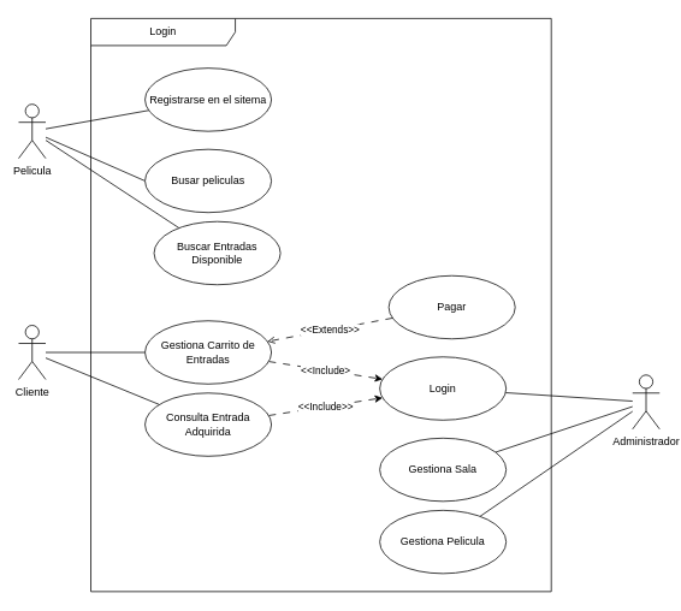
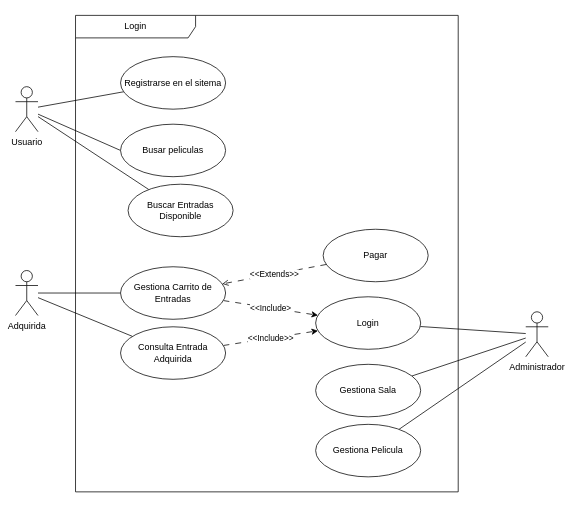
  <mxCell id="0" />
  <mxCell id="1" parent="0" />
  <mxCell id="2" style="rounded=0;orthogonalLoop=1;jettySize=auto;html=1;endArrow=none;endFill=0;" edge="1" parent="1" source="5" target="13"><mxGeometry relative="1" as="geometry" /></mxCell>
  <mxCell id="3" style="rounded=0;orthogonalLoop=1;jettySize=auto;html=1;entryX=0;entryY=0.5;entryDx=0;entryDy=0;endArrow=none;endFill=0;" edge="1" parent="1" source="5" target="14"><mxGeometry relative="1" as="geometry" /></mxCell>
  <mxCell id="4" style="rounded=0;orthogonalLoop=1;jettySize=auto;html=1;endArrow=none;endFill=0;" edge="1" parent="1" source="5" target="15"><mxGeometry relative="1" as="geometry" /></mxCell>
- <mxCell id="5" value="Pelicula" style="shape=umlActor;verticalLabelPosition=bottom;verticalAlign=top;html=1;outlineConnect=0;" vertex="1" parent="1"><mxGeometry x="20" y="115" width="30" height="60" as="geometry" /></mxCell>
- <mxCell id="6" value="Cliente" style="shape=umlActor;verticalLabelPosition=bottom;verticalAlign=top;html=1;outlineConnect=0;" vertex="1" parent="1"><mxGeometry x="20" y="360" width="30" height="60" as="geometry" /></mxCell>
+ <mxCell id="5" value="Usuario" style="shape=umlActor;verticalLabelPosition=bottom;verticalAlign=top;html=1;outlineConnect=0;" vertex="1" parent="1"><mxGeometry x="20" y="115" width="30" height="60" as="geometry" /></mxCell>
+ <mxCell id="6" value="Adquirida" style="shape=umlActor;verticalLabelPosition=bottom;verticalAlign=top;html=1;outlineConnect=0;" vertex="1" parent="1"><mxGeometry x="20" y="360" width="30" height="60" as="geometry" /></mxCell>
  <mxCell id="7" style="rounded=0;orthogonalLoop=1;jettySize=auto;html=1;endArrow=none;endFill=0;" edge="1" parent="1" source="6" target="17"><mxGeometry relative="1" as="geometry" /></mxCell>
  <mxCell id="8" style="rounded=0;orthogonalLoop=1;jettySize=auto;html=1;endArrow=none;endFill=0;" edge="1" parent="1" source="6" target="19"><mxGeometry relative="1" as="geometry" /></mxCell>
  <mxCell id="9" style="rounded=0;orthogonalLoop=1;jettySize=auto;html=1;endArrow=none;endFill=0;" edge="1" parent="1" source="12" target="20"><mxGeometry relative="1" as="geometry" /></mxCell>
  <mxCell id="10" style="rounded=0;orthogonalLoop=1;jettySize=auto;html=1;endArrow=none;endFill=0;" edge="1" parent="1" source="12" target="23"><mxGeometry relative="1" as="geometry" /></mxCell>
  <mxCell id="11" style="rounded=0;orthogonalLoop=1;jettySize=auto;html=1;endArrow=none;endFill=0;" edge="1" parent="1" source="12" target="24"><mxGeometry relative="1" as="geometry" /></mxCell>
  <mxCell id="12" value="Administrador" style="shape=umlActor;verticalLabelPosition=bottom;verticalAlign=top;html=1;outlineConnect=0;" vertex="1" parent="1"><mxGeometry x="700" y="415" width="30" height="60" as="geometry" /></mxCell>
  <mxCell id="13" value="Registrarse en el sitema" style="ellipse;whiteSpace=wrap;html=1;" vertex="1" parent="1"><mxGeometry x="160" y="75" width="140" height="70" as="geometry" /></mxCell>
  <mxCell id="14" value="Busar peliculas" style="ellipse;whiteSpace=wrap;html=1;" vertex="1" parent="1"><mxGeometry x="160" y="165" width="140" height="70" as="geometry" /></mxCell>
  <mxCell id="15" value="Buscar Entradas Disponible" style="ellipse;whiteSpace=wrap;html=1;" vertex="1" parent="1"><mxGeometry x="170" y="245" width="140" height="70" as="geometry" /></mxCell>
  <mxCell id="16" value="&amp;lt;&amp;lt;Include&amp;gt;" style="rounded=0;orthogonalLoop=1;jettySize=auto;html=1;dashed=1;dashPattern=8 8;" edge="1" parent="1" source="17" target="20"><mxGeometry relative="1" as="geometry" /></mxCell>
  <mxCell id="17" value="Gestiona Carrito de Entradas" style="ellipse;whiteSpace=wrap;html=1;" vertex="1" parent="1"><mxGeometry x="160" y="355" width="140" height="70" as="geometry" /></mxCell>
  <mxCell id="18" value="&amp;lt;&amp;lt;Include&amp;gt;&amp;gt;" style="rounded=0;orthogonalLoop=1;jettySize=auto;html=1;dashed=1;dashPattern=8 8;" edge="1" parent="1" source="19" target="20"><mxGeometry relative="1" as="geometry" /></mxCell>
  <mxCell id="19" value="Consulta Entrada Adquirida" style="ellipse;whiteSpace=wrap;html=1;" vertex="1" parent="1"><mxGeometry x="160" y="435" width="140" height="70" as="geometry" /></mxCell>
  <mxCell id="20" value="Login" style="ellipse;whiteSpace=wrap;html=1;" vertex="1" parent="1"><mxGeometry x="420" y="395" width="140" height="70" as="geometry" /></mxCell>
  <mxCell id="21" value="&amp;lt;&amp;lt;Extends&amp;gt;&amp;gt;" style="rounded=0;orthogonalLoop=1;jettySize=auto;html=1;dashed=1;dashPattern=8 8;endArrow=open;endFill=0;" edge="1" parent="1" source="22" target="17"><mxGeometry relative="1" as="geometry" /></mxCell>
  <mxCell id="22" value="Pagar" style="ellipse;whiteSpace=wrap;html=1;" vertex="1" parent="1"><mxGeometry x="430" y="305" width="140" height="70" as="geometry" /></mxCell>
  <mxCell id="23" value="Gestiona Sala" style="ellipse;whiteSpace=wrap;html=1;" vertex="1" parent="1"><mxGeometry x="420" y="485" width="140" height="70" as="geometry" /></mxCell>
  <mxCell id="24" value="Gestiona Pelicula" style="ellipse;whiteSpace=wrap;html=1;" vertex="1" parent="1"><mxGeometry x="420" y="565" width="140" height="70" as="geometry" /></mxCell>
  <mxCell id="25" value="Login" style="shape=umlFrame;whiteSpace=wrap;html=1;pointerEvents=0;recursiveResize=0;container=1;collapsible=0;width=160;" vertex="1" parent="1"><mxGeometry x="100" y="20" width="510" height="635" as="geometry" /></mxCell>
